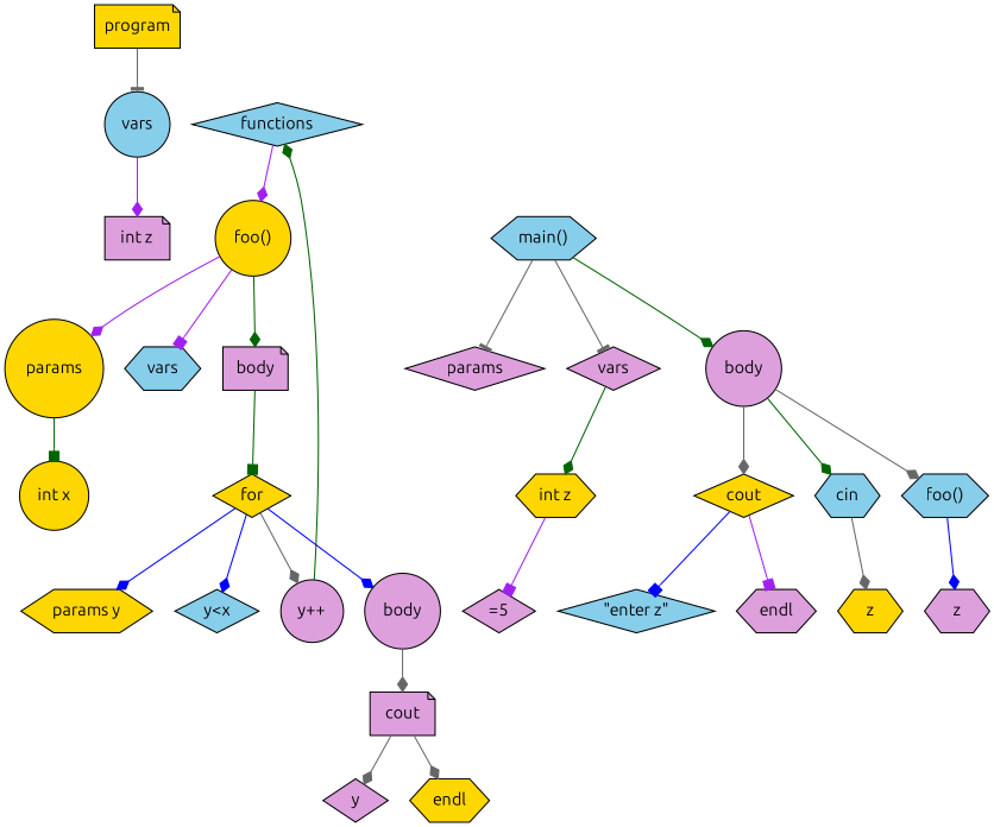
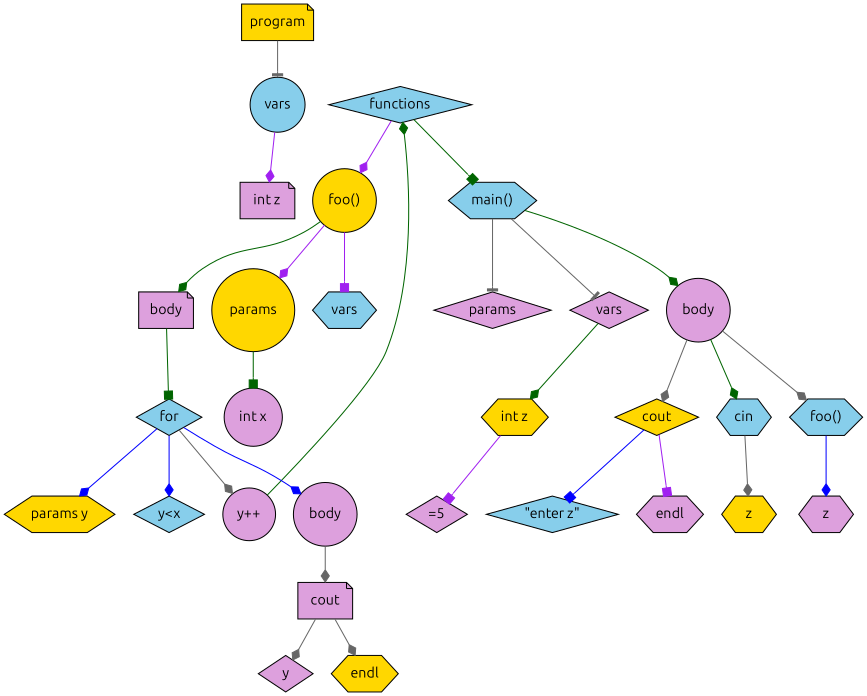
  digraph {
    fontname=Ubuntu
    node [fillcolor=plum fontname=Ubuntu shape=hexagon style=filled]
    edge [fontname=Ubuntu arrowhead=diamond]
    n1 [fillcolor=skyblue label=vars shape=circle]
    functions [fillcolor=skyblue shape=diamond]
    n3 [fillcolor=gold label="foo()" shape=circle]
    n4 [fillcolor=skyblue label="main()"]
    n5 [fillcolor=gold label=params shape=circle]
    n6 [fillcolor=skyblue label=vars]
    n7 [label=body shape=note]
    n8 [fillcolor=gold label="params y"]
    n9 [fillcolor=skyblue label="y<x" shape=diamond]
    n10 [label="y++" shape=circle]
    n11 [label=body shape=circle]
    n12 [fillcolor=gold label=endl]
    y [shape=diamond]
    n14 [label=params shape=diamond]
    n15 [label=vars shape=diamond]
    n16 [label=body shape=circle]
    n17 [fillcolor=gold label=cout shape=diamond]
    cin [fillcolor=skyblue]
    n19 [fillcolor=skyblue label="foo()"]
    n20 [fillcolor=skyblue label="\"enter z\"" shape=diamond]
    n21 [label=endl]
    n22 [label="int z" shape=note]
-   n23 [fillcolor=gold label="int x" shape=circle]
-   for [fillcolor=gold shape=diamond]
+   n23 [label="int x" shape=circle]
+   for [fillcolor=skyblue shape=diamond]
    n25 [label=cout shape=note]
    n26 [fillcolor=gold label="int z"]
    n27 [fillcolor=gold label=z]
    n28 [label=z]
    program [fillcolor=gold shape=note]
    n30 [label="=5" shape=diamond]
    subgraph sub_1 {
      rank=same
      n1
      functions
    }
    subgraph sub_2 {
      rank=same
      n3
      n4
    }
    subgraph sub_3 {
      rank=same
      n5
      n6
      n7
    }
    subgraph sub_4 {
      rank=same
      n8
      n9
      n10
      n11
    }
    subgraph sub_5 {
      rank=same
      n12
      y
    }
    subgraph sub_6 {
      rank=same
      n14
      n15
      n16
    }
    subgraph sub_7 {
      rank=same
      n17
      cin
      n19
    }
    subgraph sub_8 {
      rank=same
      n20
      n21
    }
    n1 -> functions [style=invis arrowhead=""]
    n1 -> n22 [color=purple]
    functions -> n3 [color=purple]
+   functions -> n4 [arrowhead=box color=darkgreen]
    n3 -> n4 [style=invis arrowhead=""]
    n3 -> n5 [color=purple]
    n3 -> n6 [arrowhead=box color=purple]
    n3 -> n7 [color=darkgreen]
    n4 -> n14 [arrowhead=tee color=gray40]
    n4 -> n15 [arrowhead=tee color=gray40]
    n4 -> n16 [color=darkgreen]
    n5 -> n6 [style=invis arrowhead=""]
    n5 -> n23 [arrowhead=box color=darkgreen]
    n6 -> n7 [style=invis arrowhead=""]
    n7 -> for [arrowhead=box color=darkgreen]
    n8 -> n9 [style=invis arrowhead=""]
    n9 -> n10 [style=invis arrowhead=""]
    n10 -> functions [color=darkgreen]
    n10 -> n11 [style=invis arrowhead=""]
    n11 -> n25 [color=gray40]
    y -> n12 [style=invis arrowhead=""]
    n14 -> n15 [style=invis arrowhead=""]
    n15 -> n16 [style=invis arrowhead=""]
    n15 -> n26 [color=darkgreen]
    n16 -> n17 [color=gray40]
    n16 -> cin [color=darkgreen]
    n16 -> n19 [color=gray40]
    n17 -> cin [style=invis arrowhead=""]
    n17 -> n20 [arrowhead=box color=blue]
    n17 -> n21 [arrowhead=box color=purple]
    cin -> n19 [style=invis arrowhead=""]
    cin -> n27 [color=gray40]
    n19 -> n28 [color=blue]
    n20 -> n21 [style=invis arrowhead=""]
    for -> n8 [color=blue]
    for -> n9 [color=blue]
    for -> n10 [color=gray40]
    for -> n11 [color=blue]
    n25 -> n12 [color=gray40]
    n25 -> y [color=gray40]
    n26 -> n30 [arrowhead=box color=purple]
    program -> n1 [arrowhead=tee color=gray40]
  }
